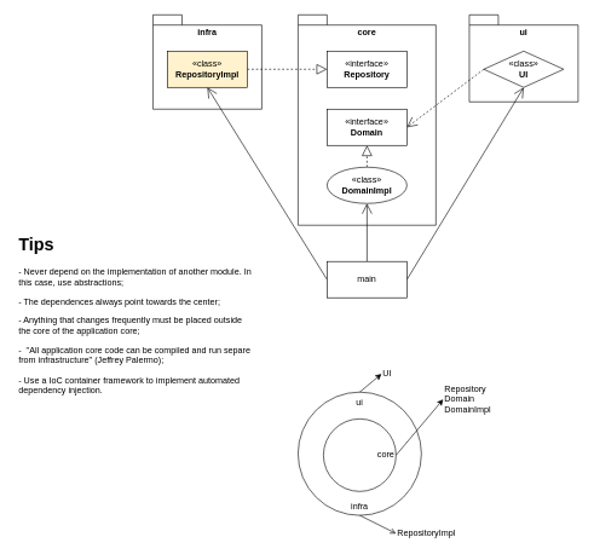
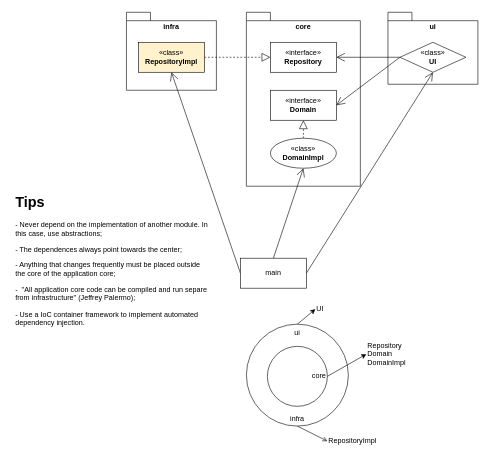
  <mxCell id="0" />
  <mxCell id="1" parent="0" />
  <mxCell id="2" value="ui" style="shape=folder;fontStyle=1;spacingTop=10;tabWidth=40;tabHeight=14;tabPosition=left;html=1;whiteSpace=wrap;verticalAlign=top;" vertex="1" parent="1"><mxGeometry x="646" y="20" width="150" height="120" as="geometry" /></mxCell>
  <mxCell id="3" value="core" style="shape=folder;fontStyle=1;spacingTop=10;tabWidth=40;tabHeight=14;tabPosition=left;html=1;whiteSpace=wrap;verticalAlign=top;" vertex="1" parent="1"><mxGeometry x="410" y="20" width="190" height="290" as="geometry" /></mxCell>
  <mxCell id="4" value="«interface»&lt;br&gt;&lt;b&gt;Domain&lt;/b&gt;" style="html=1;whiteSpace=wrap;" vertex="1" parent="1"><mxGeometry x="450" y="150" width="110" height="50" as="geometry" /></mxCell>
  <mxCell id="5" value="infra" style="shape=folder;fontStyle=1;spacingTop=10;tabWidth=40;tabHeight=14;tabPosition=left;html=1;whiteSpace=wrap;verticalAlign=top;" vertex="1" parent="1"><mxGeometry x="210" y="20" width="150" height="130" as="geometry" /></mxCell>
  <mxCell id="6" value="«interface»&lt;br&gt;&lt;b&gt;Repository&lt;/b&gt;" style="html=1;whiteSpace=wrap;" vertex="1" parent="1"><mxGeometry x="450" y="70" width="110" height="50" as="geometry" /></mxCell>
  <mxCell id="7" value="" style="endArrow=block;dashed=1;endFill=0;endSize=12;html=1;rounded=0;entryX=0;entryY=0.5;entryDx=0;entryDy=0;exitX=1;exitY=0.5;exitDx=0;exitDy=0;" edge="1" parent="1" source="10" target="6"><mxGeometry width="160" relative="1" as="geometry"><mxPoint x="340" y="95" as="sourcePoint" /><mxPoint x="460" y="380" as="targetPoint" /></mxGeometry></mxCell>
  <mxCell id="8" value="" style="endArrow=block;dashed=1;endFill=0;endSize=12;html=1;rounded=0;entryX=0.5;entryY=1;entryDx=0;entryDy=0;exitX=0.5;exitY=0;exitDx=0;exitDy=0;" edge="1" parent="1" source="9" target="4"><mxGeometry width="160" relative="1" as="geometry"><mxPoint x="505" y="230" as="sourcePoint" /><mxPoint x="460" y="380" as="targetPoint" /></mxGeometry></mxCell>
  <mxCell id="9" value="«class»&lt;br&gt;&lt;b&gt;DomainImpl&lt;/b&gt;" style="ellipse;html=1;whiteSpace=wrap;" vertex="1" parent="1"><mxGeometry x="450" y="230" width="110" height="50" as="geometry" /></mxCell>
  <mxCell id="10" value="«class»&lt;br&gt;&lt;b&gt;RepositoryImpl&lt;/b&gt;" style="html=1;whiteSpace=wrap;fillColor=#fff2cc;" vertex="1" parent="1"><mxGeometry x="230" y="70" width="110" height="50" as="geometry" /></mxCell>
  <mxCell id="11" value="" style="endArrow=open;endFill=1;endSize=12;html=1;rounded=0;entryX=0.5;entryY=1;entryDx=0;entryDy=0;exitX=0.5;exitY=0;exitDx=0;exitDy=0;" edge="1" parent="1" source="17" target="9"><mxGeometry width="160" relative="1" as="geometry"><mxPoint x="505" y="410" as="sourcePoint" /><mxPoint x="460" y="380" as="targetPoint" /></mxGeometry></mxCell>
  <mxCell id="12" value="" style="endArrow=open;endFill=1;endSize=12;html=1;rounded=0;entryX=0.5;entryY=1;entryDx=0;entryDy=0;exitX=1;exitY=0.5;exitDx=0;exitDy=0;" edge="1" parent="1" source="17" target="14"><mxGeometry width="160" relative="1" as="geometry"><mxPoint x="505" y="410" as="sourcePoint" /><mxPoint x="205" y="280" as="targetPoint" /></mxGeometry></mxCell>
  <mxCell id="13" value="" style="endArrow=open;endFill=1;endSize=12;html=1;rounded=0;entryX=0.5;entryY=1;entryDx=0;entryDy=0;exitX=0;exitY=0.5;exitDx=0;exitDy=0;" edge="1" parent="1" source="17" target="10"><mxGeometry width="160" relative="1" as="geometry"><mxPoint x="420" y="400" as="sourcePoint" /><mxPoint x="460" y="380" as="targetPoint" /></mxGeometry></mxCell>
  <mxCell id="14" value="«class»&lt;br&gt;&lt;b&gt;UI&lt;/b&gt;" style="rhombus;html=1;whiteSpace=wrap;" vertex="1" parent="1"><mxGeometry x="666" y="70" width="110" height="50" as="geometry" /></mxCell>
- <mxCell id="16" value="" style="endArrow=open;endFill=1;endSize=12;html=1;rounded=0;exitX=0;exitY=0.5;exitDx=0;exitDy=0;entryX=1;entryY=0.5;entryDx=0;entryDy=0;dashed=1;" edge="1" parent="1" source="14" target="4"><mxGeometry width="160" relative="1" as="geometry"><mxPoint x="410" y="380" as="sourcePoint" /><mxPoint x="570" y="380" as="targetPoint" /></mxGeometry></mxCell>
- <mxCell id="17" value="main" style="html=1;whiteSpace=wrap;" vertex="1" parent="1"><mxGeometry x="450" y="360" width="110" height="50" as="geometry" /></mxCell>
+ <mxCell id="15" value="" style="endArrow=open;endFill=1;endSize=12;html=1;rounded=0;exitX=0;exitY=0.5;exitDx=0;exitDy=0;entryX=1;entryY=0.5;entryDx=0;entryDy=0;" edge="1" parent="1" source="14" target="6"><mxGeometry width="160" relative="1" as="geometry"><mxPoint x="300" y="380" as="sourcePoint" /><mxPoint x="560" y="92" as="targetPoint" /></mxGeometry></mxCell>
+ <mxCell id="16" value="" style="endArrow=open;endFill=1;endSize=12;html=1;rounded=0;exitX=0;exitY=0.5;exitDx=0;exitDy=0;entryX=1;entryY=0.5;entryDx=0;entryDy=0;" edge="1" parent="1" source="14" target="4"><mxGeometry width="160" relative="1" as="geometry"><mxPoint x="410" y="380" as="sourcePoint" /><mxPoint x="570" y="380" as="targetPoint" /></mxGeometry></mxCell>
+ <mxCell id="17" value="main" style="html=1;whiteSpace=wrap;" vertex="1" parent="1"><mxGeometry x="400" y="430" width="110" height="50" as="geometry" /></mxCell>
  <mxCell id="18" value="&lt;h1&gt;Tips&lt;/h1&gt;&lt;p&gt;- Never depend on the implementation of another module. In this case, use abstractions;&lt;/p&gt;&lt;p&gt;- The dependences always point towards the center;&lt;/p&gt;&lt;p&gt;- Anything that changes frequently must be placed outside the core of the application core;&lt;/p&gt;&lt;p&gt;-&amp;nbsp; &quot;All application core code can be compiled and run separe from infrastructure&quot; (Jeffrey Palermo);&lt;/p&gt;&lt;p&gt;- Use a IoC container framework to implement automated dependency injection.&lt;/p&gt;" style="text;html=1;strokeColor=none;fillColor=none;spacing=5;spacingTop=-20;whiteSpace=wrap;overflow=hidden;rounded=0;" vertex="1" parent="1"><mxGeometry x="20" y="317" width="330" height="260" as="geometry" /></mxCell>
  <mxCell id="19" value="ui&lt;br&gt;&lt;br&gt;&lt;br&gt;&lt;br&gt;&lt;br&gt;&lt;br&gt;&lt;br&gt;&lt;br&gt;&lt;br&gt;&lt;br&gt;infra" style="ellipse;whiteSpace=wrap;html=1;aspect=fixed;verticalAlign=top;" vertex="1" parent="1"><mxGeometry x="410" y="540" width="170" height="170" as="geometry" /></mxCell>
  <mxCell id="20" value="core" style="ellipse;whiteSpace=wrap;html=1;aspect=fixed;verticalAlign=middle;align=right;" vertex="1" parent="1"><mxGeometry x="445" y="577" width="100" height="100" as="geometry" /></mxCell>
  <mxCell id="21" value="" style="endArrow=classic;html=1;rounded=0;exitX=0.5;exitY=0;exitDx=0;exitDy=0;entryX=0;entryY=0.5;entryDx=0;entryDy=0;" edge="1" parent="1" source="19" target="22"><mxGeometry width="50" height="50" relative="1" as="geometry"><mxPoint x="450" y="520" as="sourcePoint" /><mxPoint x="380" y="530" as="targetPoint" /></mxGeometry></mxCell>
  <mxCell id="22" value="UI" style="text;html=1;strokeColor=none;fillColor=none;align=left;verticalAlign=middle;whiteSpace=wrap;rounded=0;" vertex="1" parent="1"><mxGeometry x="525" y="500" width="60" height="30" as="geometry" /></mxCell>
  <mxCell id="23" value="RepositoryImpl" style="text;html=1;strokeColor=none;fillColor=none;align=left;verticalAlign=middle;whiteSpace=wrap;rounded=0;" vertex="1" parent="1"><mxGeometry x="545" y="720" width="105" height="30" as="geometry" /></mxCell>
  <mxCell id="24" value="" style="endArrow=open;html=1;rounded=0;entryX=0;entryY=0.5;entryDx=0;entryDy=0;exitX=0.5;exitY=1;exitDx=0;exitDy=0;" edge="1" parent="1" source="19" target="23"><mxGeometry width="50" height="50" relative="1" as="geometry"><mxPoint x="450" y="520" as="sourcePoint" /><mxPoint x="500" y="470" as="targetPoint" /></mxGeometry></mxCell>
  <mxCell id="25" value="" style="endArrow=classic;html=1;rounded=0;exitX=1;exitY=0.5;exitDx=0;exitDy=0;entryX=0;entryY=0.5;entryDx=0;entryDy=0;" edge="1" parent="1" source="20" target="26"><mxGeometry width="50" height="50" relative="1" as="geometry"><mxPoint x="450" y="520" as="sourcePoint" /><mxPoint x="560" y="520" as="targetPoint" /></mxGeometry></mxCell>
- <mxCell id="26" value="Repository&lt;br&gt;Domain&lt;br&gt;DomainImpl" style="text;html=1;strokeColor=none;fillColor=none;align=left;verticalAlign=middle;whiteSpace=wrap;rounded=0;" vertex="1" parent="1"><mxGeometry x="610" y="530" width="110" height="40" as="geometry" /></mxCell>
+ <mxCell id="26" value="Repository&lt;br&gt;Domain&lt;br&gt;DomainImpl" style="text;html=1;strokeColor=none;fillColor=none;align=left;verticalAlign=middle;whiteSpace=wrap;rounded=0;" vertex="1" parent="1"><mxGeometry x="610" y="570" width="110" height="40" as="geometry" /></mxCell>
